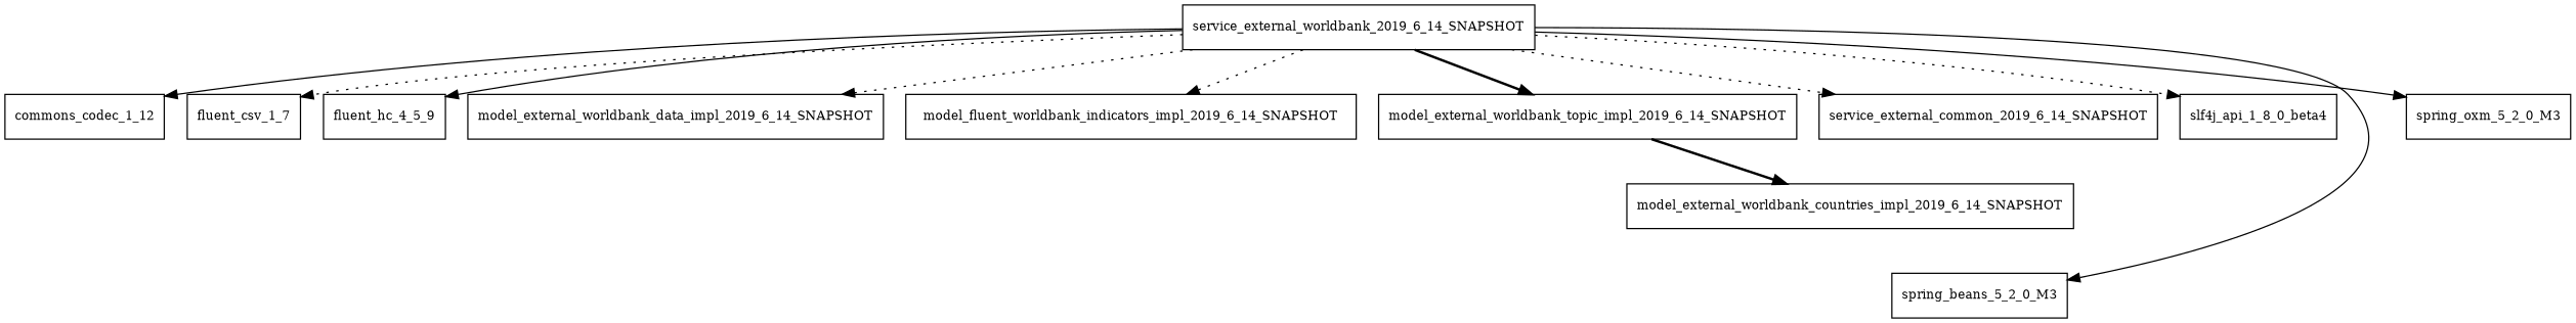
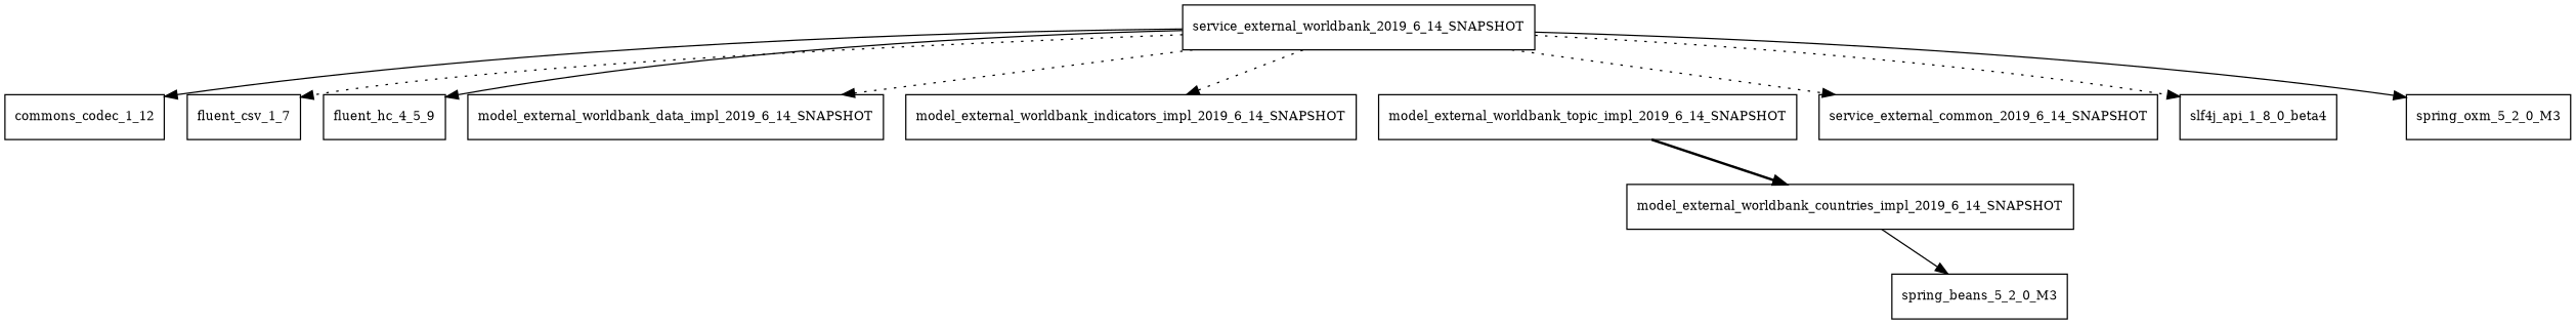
  digraph {
    node [fontsize=10.0 shape=box]
    edge [style=dotted]
    service_external_worldbank_2019_6_14_SNAPSHOT
    commons_codec_1_12
    n3 [label=fluent_csv_1_7]
    fluent_hc_4_5_9
    model_external_worldbank_data_impl_2019_6_14_SNAPSHOT
-   model_external_worldbank_indicators_impl_2019_6_14_SNAPSHOT [label=model_fluent_worldbank_indicators_impl_2019_6_14_SNAPSHOT]
+   model_external_worldbank_indicators_impl_2019_6_14_SNAPSHOT
    model_external_worldbank_topic_impl_2019_6_14_SNAPSHOT
    service_external_common_2019_6_14_SNAPSHOT
    slf4j_api_1_8_0_beta4
    spring_beans_5_2_0_M3
    spring_oxm_5_2_0_M3
    model_external_worldbank_countries_impl_2019_6_14_SNAPSHOT
    service_external_worldbank_2019_6_14_SNAPSHOT -> commons_codec_1_12 [style=solid]
    service_external_worldbank_2019_6_14_SNAPSHOT -> n3
    service_external_worldbank_2019_6_14_SNAPSHOT -> fluent_hc_4_5_9 [style=solid]
    service_external_worldbank_2019_6_14_SNAPSHOT -> model_external_worldbank_data_impl_2019_6_14_SNAPSHOT
    service_external_worldbank_2019_6_14_SNAPSHOT -> model_external_worldbank_indicators_impl_2019_6_14_SNAPSHOT
-   service_external_worldbank_2019_6_14_SNAPSHOT -> model_external_worldbank_topic_impl_2019_6_14_SNAPSHOT [style=bold]
    service_external_worldbank_2019_6_14_SNAPSHOT -> service_external_common_2019_6_14_SNAPSHOT
    service_external_worldbank_2019_6_14_SNAPSHOT -> slf4j_api_1_8_0_beta4
-   service_external_worldbank_2019_6_14_SNAPSHOT -> spring_beans_5_2_0_M3 [style=solid]
+   model_external_worldbank_countries_impl_2019_6_14_SNAPSHOT -> spring_beans_5_2_0_M3 [style=solid]
    service_external_worldbank_2019_6_14_SNAPSHOT -> spring_oxm_5_2_0_M3 [style=solid]
    model_external_worldbank_topic_impl_2019_6_14_SNAPSHOT -> model_external_worldbank_countries_impl_2019_6_14_SNAPSHOT [style=bold]
  }
